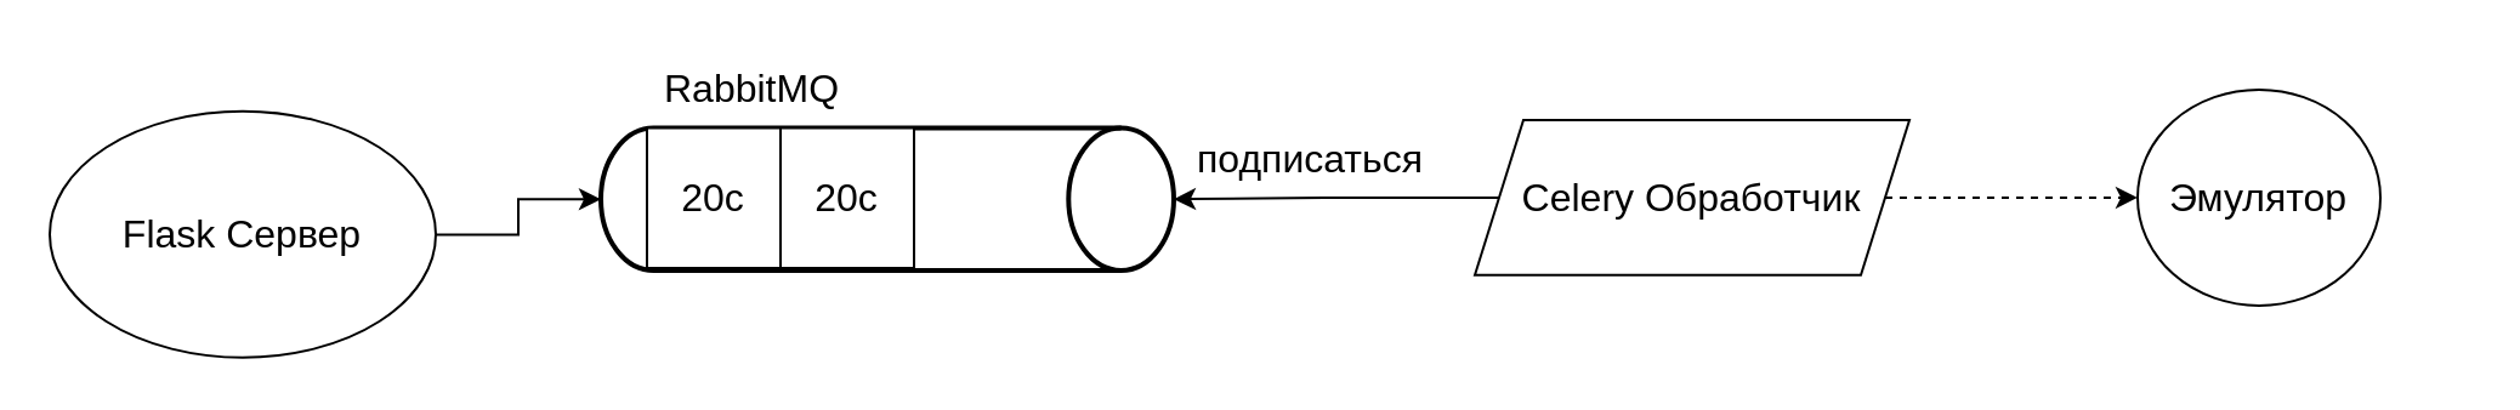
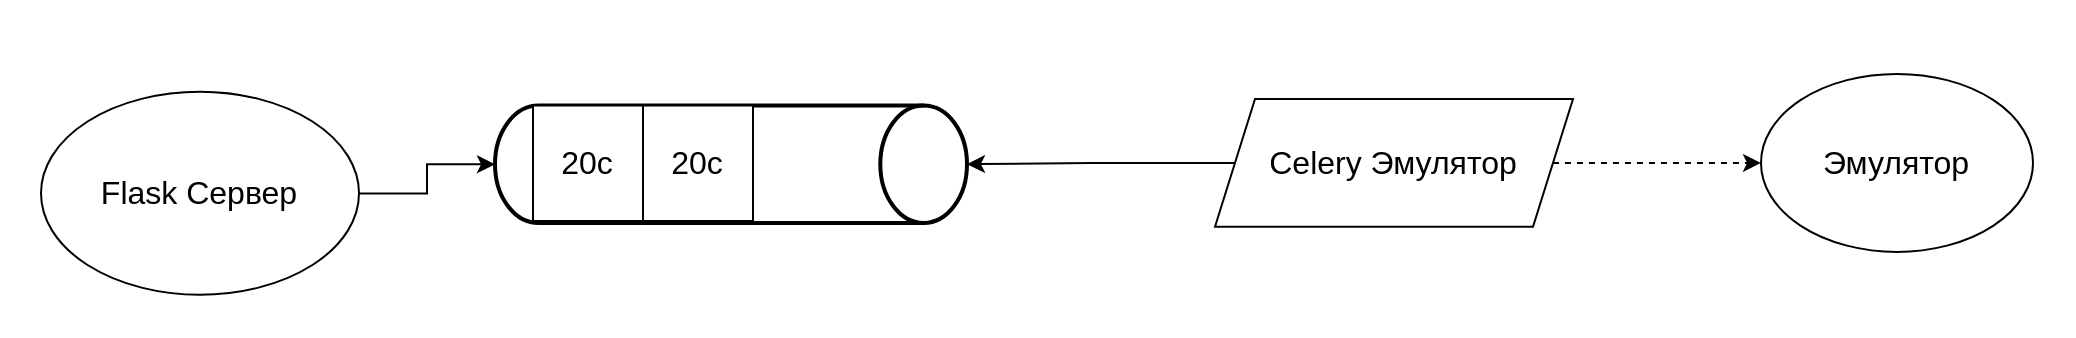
  <mxCell id="0" />
  <mxCell id="1" parent="0" />
  <mxCell id="2" value="Flask Сервер" style="ellipse;whiteSpace=wrap;html=1;fontSize=16;" vertex="1" parent="1"><mxGeometry x="20" y="45.38" width="159" height="101.5" as="geometry" /></mxCell>
  <mxCell id="3" style="edgeStyle=orthogonalEdgeStyle;rounded=0;orthogonalLoop=1;jettySize=auto;html=1;entryX=1;entryY=0.5;entryDx=0;entryDy=0;entryPerimeter=0;fontSize=16;" edge="1" parent="1" source="9" target="4"><mxGeometry relative="1" as="geometry"><mxPoint x="-348" y="116" as="sourcePoint" /></mxGeometry></mxCell>
  <mxCell id="4" value="" style="strokeWidth=2;html=1;shape=mxgraph.flowchart.direct_data;whiteSpace=wrap;rotation=0;fontSize=16;" vertex="1" parent="1"><mxGeometry x="247" y="52.25" width="236" height="58.75" as="geometry" /></mxCell>
  <mxCell id="5" value="20с" style="rounded=0;whiteSpace=wrap;html=1;fontSize=16;" vertex="1" parent="1"><mxGeometry x="321" y="52.25" width="55" height="57.75" as="geometry" /></mxCell>
  <mxCell id="6" style="edgeStyle=orthogonalEdgeStyle;rounded=0;orthogonalLoop=1;jettySize=auto;html=1;entryX=0;entryY=0.5;entryDx=0;entryDy=0;entryPerimeter=0;fontSize=16;" edge="1" parent="1" source="2" target="4"><mxGeometry relative="1" as="geometry" /></mxCell>
- <mxCell id="7" value="RabbitMQ" style="text;html=1;align=center;verticalAlign=middle;resizable=0;points=[];autosize=1;strokeColor=none;fillColor=none;strokeWidth=3;fontSize=16;labelBackgroundColor=default;" vertex="1" parent="1"><mxGeometry x="264" y="20.18" width="90" height="31" as="geometry" /></mxCell>
  <mxCell id="8" style="edgeStyle=orthogonalEdgeStyle;rounded=0;orthogonalLoop=1;jettySize=auto;html=1;entryX=0;entryY=0.5;entryDx=0;entryDy=0;fontSize=16;dashed=1;" edge="1" parent="1" source="9" target="11"><mxGeometry relative="1" as="geometry" /></mxCell>
- <mxCell id="9" value="Celery Обработчик" style="shape=parallelogram;perimeter=parallelogramPerimeter;whiteSpace=wrap;html=1;fixedSize=1;fontSize=16;" vertex="1" parent="1"><mxGeometry x="607" y="49" width="179" height="63.88" as="geometry" /></mxCell>
- <mxCell id="10" value="подписаться" style="text;html=1;align=center;verticalAlign=middle;resizable=0;points=[];autosize=1;strokeColor=none;fillColor=none;fontSize=16;" vertex="1" parent="1"><mxGeometry x="483" y="49" width="111" height="31" as="geometry" /></mxCell>
- <mxCell id="11" value="Эмулятор" style="ellipse;whiteSpace=wrap;html=1;fontSize=16;" vertex="1" parent="1"><mxGeometry x="880" y="36.44" width="100" height="89" as="geometry" /></mxCell>
+ <mxCell id="9" value="Celery Эмулятор" style="shape=parallelogram;perimeter=parallelogramPerimeter;whiteSpace=wrap;html=1;fixedSize=1;fontSize=16;" vertex="1" parent="1"><mxGeometry x="607" y="49" width="179" height="63.88" as="geometry" /></mxCell>
+ <mxCell id="11" value="Эмулятор" style="ellipse;whiteSpace=wrap;html=1;fontSize=16;" vertex="1" parent="1"><mxGeometry x="880" y="36.44" width="136" height="89" as="geometry" /></mxCell>
  <mxCell id="12" value="20с" style="rounded=0;whiteSpace=wrap;html=1;fontSize=16;" vertex="1" parent="1"><mxGeometry x="266" y="52.25" width="55" height="57.75" as="geometry" /></mxCell>
